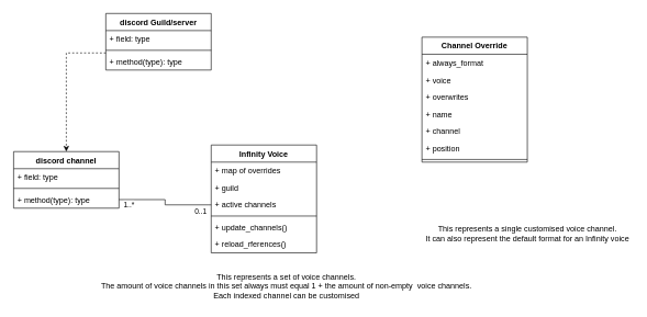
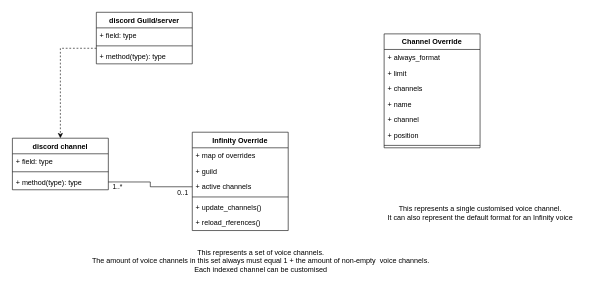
  <mxCell id="0" />
  <mxCell id="1" parent="0" />
- <mxCell id="2" value="Infinity Voice" style="swimlane;fontStyle=1;align=center;verticalAlign=top;childLayout=stackLayout;horizontal=1;startSize=26;horizontalStack=0;resizeParent=1;resizeParentMax=0;resizeLast=0;collapsible=1;marginBottom=0;" vertex="1" parent="1"><mxGeometry x="320" y="220" width="160" height="164" as="geometry" /></mxCell>
+ <mxCell id="2" value="Infinity Override" style="swimlane;fontStyle=1;align=center;verticalAlign=top;childLayout=stackLayout;horizontal=1;startSize=26;horizontalStack=0;resizeParent=1;resizeParentMax=0;resizeLast=0;collapsible=1;marginBottom=0;" vertex="1" parent="1"><mxGeometry x="320" y="220" width="160" height="164" as="geometry" /></mxCell>
  <mxCell id="3" value="+ map of overrides" style="text;strokeColor=none;fillColor=none;align=left;verticalAlign=top;spacingLeft=4;spacingRight=4;overflow=hidden;rotatable=0;points=[[0,0.5],[1,0.5]];portConstraint=eastwest;" vertex="1" parent="2"><mxGeometry y="26" width="160" height="26" as="geometry" /></mxCell>
  <mxCell id="4" value="+ guild" style="text;strokeColor=none;fillColor=none;align=left;verticalAlign=top;spacingLeft=4;spacingRight=4;overflow=hidden;rotatable=0;points=[[0,0.5],[1,0.5]];portConstraint=eastwest;" vertex="1" parent="2"><mxGeometry y="52" width="160" height="26" as="geometry" /></mxCell>
  <mxCell id="5" value="+ active channels" style="text;strokeColor=none;fillColor=none;align=left;verticalAlign=top;spacingLeft=4;spacingRight=4;overflow=hidden;rotatable=0;points=[[0,0.5],[1,0.5]];portConstraint=eastwest;" vertex="1" parent="2"><mxGeometry y="78" width="160" height="26" as="geometry" /></mxCell>
  <mxCell id="6" value="" style="line;strokeWidth=1;fillColor=none;align=left;verticalAlign=middle;spacingTop=-1;spacingLeft=3;spacingRight=3;rotatable=0;labelPosition=right;points=[];portConstraint=eastwest;" vertex="1" parent="2"><mxGeometry y="104" width="160" height="8" as="geometry" /></mxCell>
  <mxCell id="7" value="+ update_channels()" style="text;strokeColor=none;fillColor=none;align=left;verticalAlign=top;spacingLeft=4;spacingRight=4;overflow=hidden;rotatable=0;points=[[0,0.5],[1,0.5]];portConstraint=eastwest;" vertex="1" parent="2"><mxGeometry y="112" width="160" height="26" as="geometry" /></mxCell>
  <mxCell id="8" value="+ reload_rferences()" style="text;strokeColor=none;fillColor=none;align=left;verticalAlign=top;spacingLeft=4;spacingRight=4;overflow=hidden;rotatable=0;points=[[0,0.5],[1,0.5]];portConstraint=eastwest;" vertex="1" parent="2"><mxGeometry y="138" width="160" height="26" as="geometry" /></mxCell>
  <mxCell id="9" value="Channel Override" style="swimlane;fontStyle=1;align=center;verticalAlign=top;childLayout=stackLayout;horizontal=1;startSize=26;horizontalStack=0;resizeParent=1;resizeParentMax=0;resizeLast=0;collapsible=1;marginBottom=0;" vertex="1" parent="1"><mxGeometry x="640" y="56" width="160" height="190" as="geometry" /></mxCell>
  <mxCell id="10" value="+ always_format" style="text;strokeColor=none;fillColor=none;align=left;verticalAlign=top;spacingLeft=4;spacingRight=4;overflow=hidden;rotatable=0;points=[[0,0.5],[1,0.5]];portConstraint=eastwest;" vertex="1" parent="9"><mxGeometry y="26" width="160" height="26" as="geometry" /></mxCell>
- <mxCell id="11" value="+ voice" style="text;strokeColor=none;fillColor=none;align=left;verticalAlign=top;spacingLeft=4;spacingRight=4;overflow=hidden;rotatable=0;points=[[0,0.5],[1,0.5]];portConstraint=eastwest;" vertex="1" parent="9"><mxGeometry y="52" width="160" height="26" as="geometry" /></mxCell>
- <mxCell id="12" value="+ overwrites" style="text;strokeColor=none;fillColor=none;align=left;verticalAlign=top;spacingLeft=4;spacingRight=4;overflow=hidden;rotatable=0;points=[[0,0.5],[1,0.5]];portConstraint=eastwest;" vertex="1" parent="9"><mxGeometry y="78" width="160" height="26" as="geometry" /></mxCell>
+ <mxCell id="11" value="+ limit" style="text;strokeColor=none;fillColor=none;align=left;verticalAlign=top;spacingLeft=4;spacingRight=4;overflow=hidden;rotatable=0;points=[[0,0.5],[1,0.5]];portConstraint=eastwest;" vertex="1" parent="9"><mxGeometry y="52" width="160" height="26" as="geometry" /></mxCell>
+ <mxCell id="12" value="+ channels" style="text;strokeColor=none;fillColor=none;align=left;verticalAlign=top;spacingLeft=4;spacingRight=4;overflow=hidden;rotatable=0;points=[[0,0.5],[1,0.5]];portConstraint=eastwest;" vertex="1" parent="9"><mxGeometry y="78" width="160" height="26" as="geometry" /></mxCell>
  <mxCell id="13" value="+ name" style="text;strokeColor=none;fillColor=none;align=left;verticalAlign=top;spacingLeft=4;spacingRight=4;overflow=hidden;rotatable=0;points=[[0,0.5],[1,0.5]];portConstraint=eastwest;" vertex="1" parent="9"><mxGeometry y="104" width="160" height="26" as="geometry" /></mxCell>
  <mxCell id="14" value="+ channel" style="text;strokeColor=none;fillColor=none;align=left;verticalAlign=top;spacingLeft=4;spacingRight=4;overflow=hidden;rotatable=0;points=[[0,0.5],[1,0.5]];portConstraint=eastwest;" vertex="1" parent="9"><mxGeometry y="130" width="160" height="26" as="geometry" /></mxCell>
  <mxCell id="15" value="+ position" style="text;strokeColor=none;fillColor=none;align=left;verticalAlign=top;spacingLeft=4;spacingRight=4;overflow=hidden;rotatable=0;points=[[0,0.5],[1,0.5]];portConstraint=eastwest;" vertex="1" parent="9"><mxGeometry y="156" width="160" height="26" as="geometry" /></mxCell>
  <mxCell id="16" value="" style="line;strokeWidth=1;fillColor=none;align=left;verticalAlign=middle;spacingTop=-1;spacingLeft=3;spacingRight=3;rotatable=0;labelPosition=right;points=[];portConstraint=eastwest;" vertex="1" parent="9"><mxGeometry y="182" width="160" height="8" as="geometry" /></mxCell>
  <mxCell id="17" value="This represents a single customised voice channel. &lt;br&gt;It can also represent the default format for an Infinity voice" style="text;html=1;align=center;verticalAlign=middle;resizable=0;points=[];autosize=1;strokeColor=none;" vertex="1" parent="1"><mxGeometry x="640" y="340" width="320" height="30" as="geometry" /></mxCell>
  <mxCell id="18" value="This represents a set of voice channels. &lt;br&gt;The amount of voice channels in this set always must equal 1 + the amount of non-empty&amp;nbsp; voice channels.&lt;br&gt;Each indexed channel can be customised" style="text;html=1;align=center;verticalAlign=middle;resizable=0;points=[];autosize=1;strokeColor=none;" vertex="1" parent="1"><mxGeometry x="144" y="410" width="580" height="50" as="geometry" /></mxCell>
  <mxCell id="19" style="edgeStyle=orthogonalEdgeStyle;rounded=0;orthogonalLoop=1;jettySize=auto;html=1;entryX=0.5;entryY=0;entryDx=0;entryDy=0;dashed=1;" edge="1" parent="1" source="20" target="24"><mxGeometry relative="1" as="geometry"><Array as="points"><mxPoint x="100" y="80" /></Array></mxGeometry></mxCell>
  <mxCell id="20" value="discord Guild/server" style="swimlane;fontStyle=1;align=center;verticalAlign=top;childLayout=stackLayout;horizontal=1;startSize=26;horizontalStack=0;resizeParent=1;resizeParentMax=0;resizeLast=0;collapsible=1;marginBottom=0;" vertex="1" parent="1"><mxGeometry x="160" y="20" width="160" height="86" as="geometry" /></mxCell>
  <mxCell id="21" value="+ field: type" style="text;strokeColor=none;fillColor=none;align=left;verticalAlign=top;spacingLeft=4;spacingRight=4;overflow=hidden;rotatable=0;points=[[0,0.5],[1,0.5]];portConstraint=eastwest;" vertex="1" parent="20"><mxGeometry y="26" width="160" height="26" as="geometry" /></mxCell>
  <mxCell id="22" value="" style="line;strokeWidth=1;fillColor=none;align=left;verticalAlign=middle;spacingTop=-1;spacingLeft=3;spacingRight=3;rotatable=0;labelPosition=right;points=[];portConstraint=eastwest;" vertex="1" parent="20"><mxGeometry y="52" width="160" height="8" as="geometry" /></mxCell>
  <mxCell id="23" value="+ method(type): type" style="text;strokeColor=none;fillColor=none;align=left;verticalAlign=top;spacingLeft=4;spacingRight=4;overflow=hidden;rotatable=0;points=[[0,0.5],[1,0.5]];portConstraint=eastwest;" vertex="1" parent="20"><mxGeometry y="60" width="160" height="26" as="geometry" /></mxCell>
  <mxCell id="24" value="discord channel" style="swimlane;fontStyle=1;align=center;verticalAlign=top;childLayout=stackLayout;horizontal=1;startSize=26;horizontalStack=0;resizeParent=1;resizeParentMax=0;resizeLast=0;collapsible=1;marginBottom=0;" vertex="1" parent="1"><mxGeometry y="230" width="160" height="86" as="geometry" x="20" /></mxCell>
  <mxCell id="25" value="+ field: type" style="text;strokeColor=none;fillColor=none;align=left;verticalAlign=top;spacingLeft=4;spacingRight=4;overflow=hidden;rotatable=0;points=[[0,0.5],[1,0.5]];portConstraint=eastwest;" vertex="1" parent="24"><mxGeometry y="26" width="160" height="26" as="geometry" /></mxCell>
  <mxCell id="26" value="" style="line;strokeWidth=1;fillColor=none;align=left;verticalAlign=middle;spacingTop=-1;spacingLeft=3;spacingRight=3;rotatable=0;labelPosition=right;points=[];portConstraint=eastwest;" vertex="1" parent="24"><mxGeometry y="52" width="160" height="8" as="geometry" /></mxCell>
  <mxCell id="27" value="+ method(type): type" style="text;strokeColor=none;fillColor=none;align=left;verticalAlign=top;spacingLeft=4;spacingRight=4;overflow=hidden;rotatable=0;points=[[0,0.5],[1,0.5]];portConstraint=eastwest;" vertex="1" parent="24"><mxGeometry y="60" width="160" height="26" as="geometry" /></mxCell>
  <mxCell id="28" style="edgeStyle=orthogonalEdgeStyle;rounded=0;orthogonalLoop=1;jettySize=auto;html=1;entryX=1;entryY=0.5;entryDx=0;entryDy=0;endArrow=none;endFill=0;" edge="1" parent="1" source="5" target="27"><mxGeometry relative="1" as="geometry" /></mxCell>
  <mxCell id="29" value="0..1" style="edgeLabel;html=1;align=center;verticalAlign=middle;resizable=0;points=[];" vertex="1" connectable="0" parent="28"><mxGeometry x="-0.769" relative="1" as="geometry"><mxPoint y="9" as="offset" /></mxGeometry></mxCell>
  <mxCell id="30" value="1..*" style="edgeLabel;html=1;align=center;verticalAlign=middle;resizable=0;points=[];" vertex="1" connectable="0" parent="28"><mxGeometry x="0.848" y="1" relative="1" as="geometry"><mxPoint x="3" y="6" as="offset" /></mxGeometry></mxCell>
